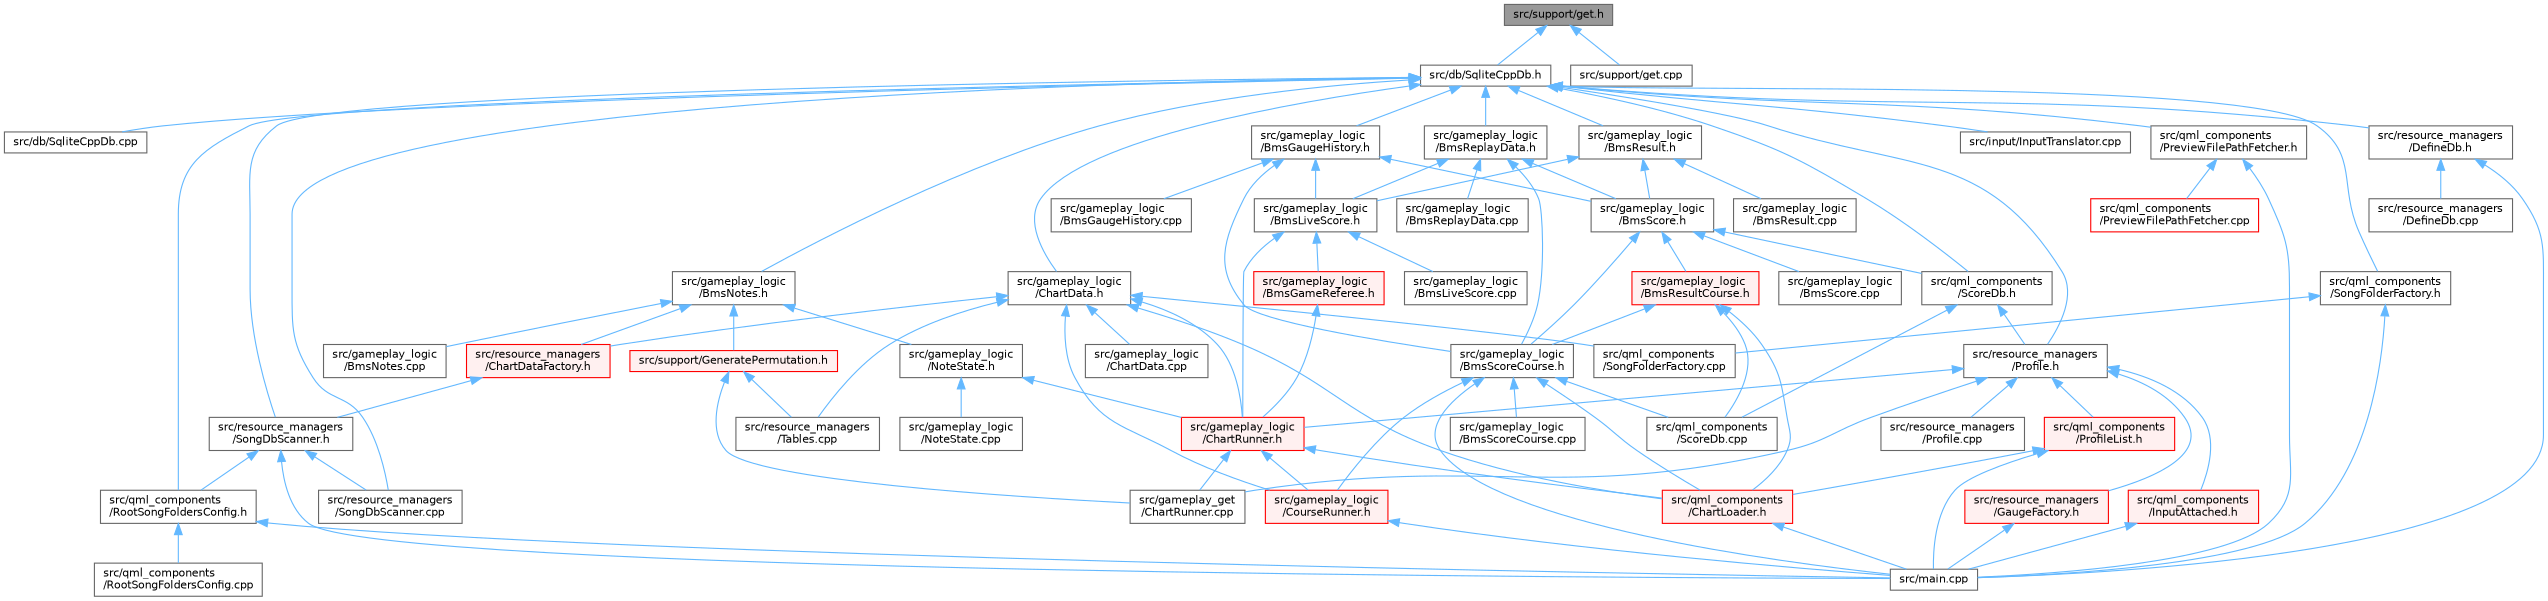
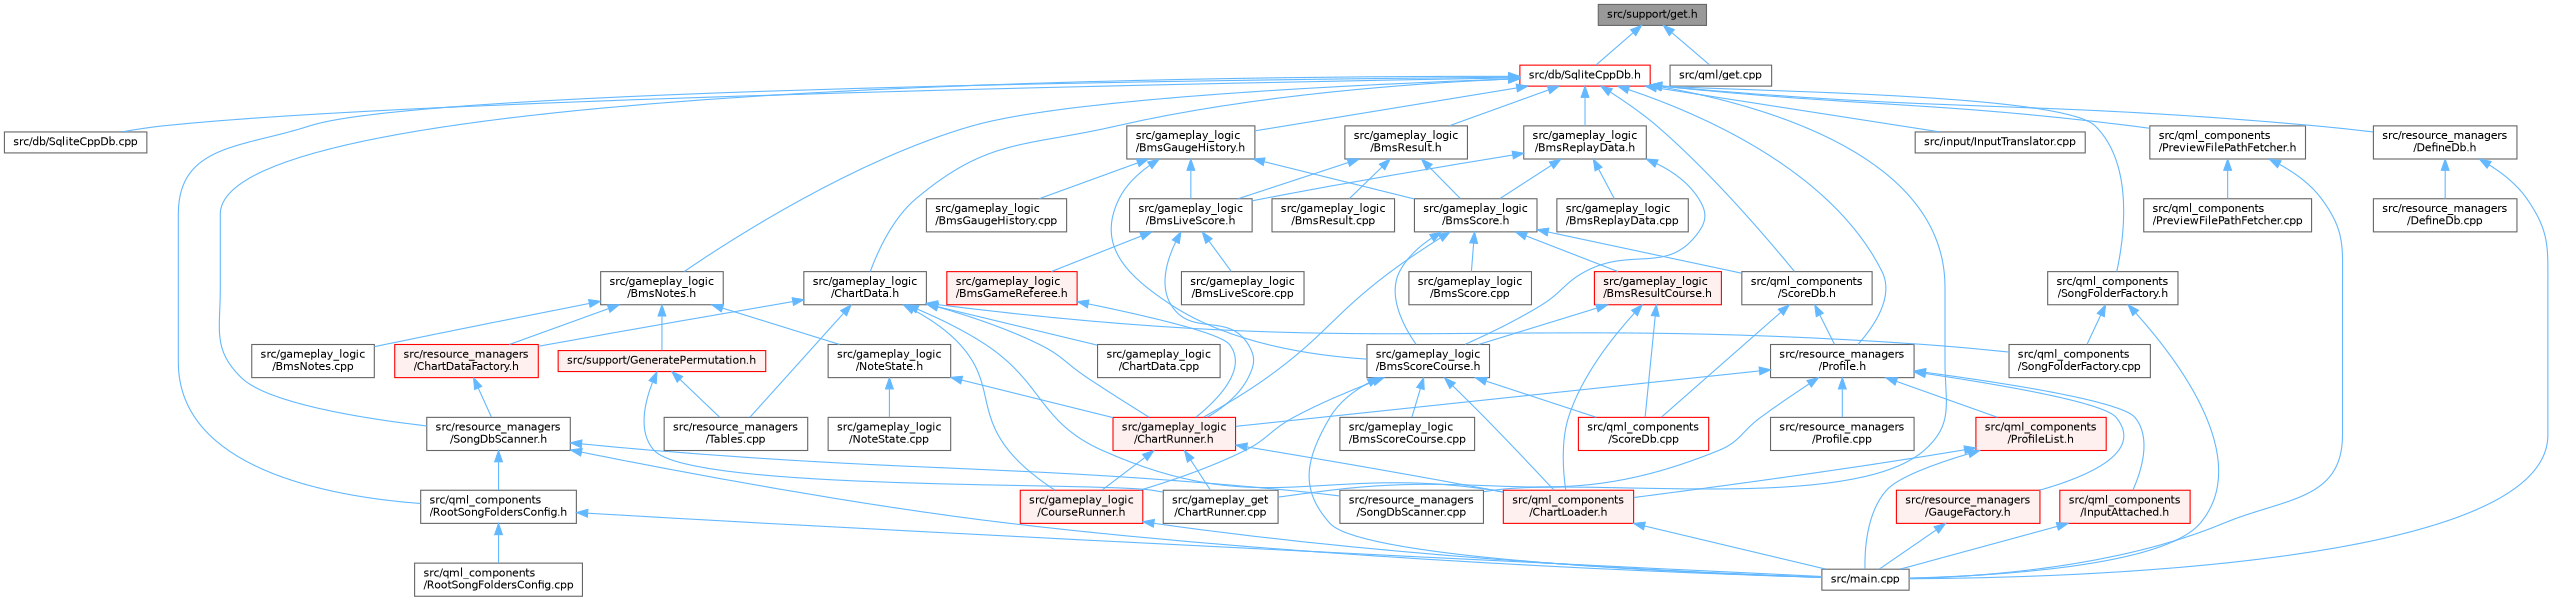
  digraph {
    node [color=grey40 fillcolor=white fontname=Helvetica fontsize=10 shape=box style=filled]
    edge [color=steelblue1 dir=back fontname=Helvetica fontsize=10 labelfontname=Helvetica labelfontsize=10 style=solid]
    n1 [color=gray40 fillcolor=grey60 fontcolor=black height=0.2 label="src/support/get.h" width=0.4]
-   n2 [height=0.2 label="src/db/SqliteCppDb.h" width=0.4]
-   n3 [height=0.2 label="src/support/get.cpp" width=0.4]
+   n2 [color=red height=0.2 label="src/db/SqliteCppDb.h" width=0.4]
+   n3 [height=0.2 label="src/qml/get.cpp" width=0.4]
    n4 [height=0.2 label="src/db/SqliteCppDb.cpp" width=0.4]
    n5 [height=0.2 label="src/gameplay_logic\l/BmsGaugeHistory.h" width=0.4]
    n6 [height=0.2 label="src/qml_components\l/ScoreDb.h" width=0.4]
    n7 [height=0.2 label="src/resource_managers\l/Profile.h" width=0.4]
    n8 [height=0.2 label="src/gameplay_logic\l/BmsNotes.h" width=0.4]
    n9 [height=0.2 label="src/resource_managers\l/SongDbScanner.h" width=0.4]
    n10 [height=0.2 label="src/qml_components\l/RootSongFoldersConfig.h" width=0.4]
    n11 [height=0.2 label="src/resource_managers\l/SongDbScanner.cpp" width=0.4]
    n12 [height=0.2 label="src/gameplay_logic\l/BmsReplayData.h" width=0.4]
    n13 [height=0.2 label="src/gameplay_logic\l/BmsResult.h" width=0.4]
    n14 [height=0.2 label="src/gameplay_logic\l/ChartData.h" width=0.4]
    n15 [height=0.2 label="src/input/InputTranslator.cpp" width=0.4]
    n16 [height=0.2 label="src/qml_components\l/PreviewFilePathFetcher.h" width=0.4]
    n17 [height=0.2 label="src/qml_components\l/SongFolderFactory.h" width=0.4]
    n18 [height=0.2 label="src/resource_managers\l/DefineDb.h" width=0.4]
    n19 [height=0.2 label="src/gameplay_logic\l/BmsGaugeHistory.cpp" width=0.4]
    n20 [height=0.2 label="src/gameplay_logic\l/BmsLiveScore.h" width=0.4]
    n21 [height=0.2 label="src/gameplay_logic\l/BmsScore.h" width=0.4]
    n22 [height=0.2 label="src/gameplay_logic\l/BmsScoreCourse.h" width=0.4]
-   n23 [height=0.2 label="src/qml_components\l/ScoreDb.cpp" width=0.4]
+   n23 [color=red height=0.2 label="src/qml_components\l/ScoreDb.cpp" width=0.4]
    n24 [color=red fillcolor="#FFF0F0" height=0.2 label="src/gameplay_logic\l/ChartRunner.h" width=0.4]
    n25 [height=0.2 label="src/gameplay_get\l/ChartRunner.cpp" width=0.4]
    n26 [color=red fillcolor="#FFF0F0" height=0.2 label="src/qml_components\l/InputAttached.h" width=0.4]
    n27 [color=red fillcolor="#FFF0F0" height=0.2 label="src/qml_components\l/ProfileList.h" width=0.4]
    n28 [color=red fillcolor="#FFF0F0" height=0.2 label="src/resource_managers\l/GaugeFactory.h" width=0.4]
    n29 [height=0.2 label="src/resource_managers\l/Profile.cpp" width=0.4]
    n30 [height=0.2 label="src/gameplay_logic\l/BmsNotes.cpp" width=0.4]
    n31 [height=0.2 label="src/gameplay_logic\l/NoteState.h" width=0.4]
    n32 [color=red fillcolor="#FFF0F0" height=0.2 label="src/resource_managers\l/ChartDataFactory.h" width=0.4]
    n33 [color=red fillcolor="#FFF0F0" height=0.2 label="src/support/GeneratePermutation.h" width=0.4]
    n34 [height=0.2 label="src/main.cpp" width=0.4]
    n35 [height=0.2 label="src/qml_components\l/RootSongFoldersConfig.cpp" width=0.4]
    n36 [height=0.2 label="src/gameplay_logic\l/BmsReplayData.cpp" width=0.4]
    n37 [height=0.2 label="src/gameplay_logic\l/BmsResult.cpp" width=0.4]
    n38 [color=red fillcolor="#FFF0F0" height=0.2 label="src/gameplay_logic\l/CourseRunner.h" width=0.4]
    n39 [color=red fillcolor="#FFF0F0" height=0.2 label="src/qml_components\l/ChartLoader.h" width=0.4]
    n40 [height=0.2 label="src/resource_managers\l/Tables.cpp" width=0.4]
    n41 [height=0.2 label="src/gameplay_logic\l/ChartData.cpp" width=0.4]
    n42 [height=0.2 label="src/qml_components\l/SongFolderFactory.cpp" width=0.4]
-   n43 [color=red height=0.2 label="src/qml_components\l/PreviewFilePathFetcher.cpp" width=0.4]
+   n43 [height=0.2 label="src/qml_components\l/PreviewFilePathFetcher.cpp" width=0.4]
    n44 [height=0.2 label="src/resource_managers\l/DefineDb.cpp" width=0.4]
    n45 [color=red fillcolor="#FFF0F0" height=0.2 label="src/gameplay_logic\l/BmsGameReferee.h" width=0.4]
    n46 [height=0.2 label="src/gameplay_logic\l/BmsLiveScore.cpp" width=0.4]
    n47 [color=red fillcolor="#FFF0F0" height=0.2 label="src/gameplay_logic\l/BmsResultCourse.h" width=0.4]
    n48 [height=0.2 label="src/gameplay_logic\l/BmsScore.cpp" width=0.4]
    n49 [height=0.2 label="src/gameplay_logic\l/BmsScoreCourse.cpp" width=0.4]
    n50 [height=0.2 label="src/gameplay_logic\l/NoteState.cpp" width=0.4]
    n1 -> n2
    n1 -> n3
    n2 -> n4
    n2 -> n5
    n2 -> n6
    n2 -> n7
    n2 -> n8
    n2 -> n9
    n2 -> n10
    n2 -> n11
    n2 -> n12
    n2 -> n13
    n2 -> n14
    n2 -> n15
    n2 -> n16
    n2 -> n17
    n2 -> n18
    n5 -> n19
    n5 -> n20
    n5 -> n21
    n5 -> n22
    n6 -> n7
    n6 -> n23
    n7 -> n24
    n7 -> n25
    n7 -> n26
    n7 -> n27
    n7 -> n28
    n7 -> n29
    n8 -> n30
    n8 -> n31
    n8 -> n32
    n8 -> n33
    n9 -> n10
    n9 -> n11
    n9 -> n34
    n10 -> n34
    n10 -> n35
    n12 -> n20
    n12 -> n21
    n12 -> n22
    n12 -> n36
    n13 -> n20
    n13 -> n21
    n13 -> n37
    n14 -> n24
    n14 -> n32
    n14 -> n38
    n14 -> n39
    n14 -> n40
    n14 -> n41
    n14 -> n42
    n16 -> n34
    n16 -> n43
    n17 -> n34
    n17 -> n42
    n18 -> n34
    n18 -> n44
    n20 -> n24
    n20 -> n45
    n20 -> n46
    n21 -> n6
    n21 -> n22
+   n21 -> n24
    n21 -> n47
    n21 -> n48
    n22 -> n23
    n22 -> n34
    n22 -> n38
    n22 -> n39
    n22 -> n49
    n24 -> n25
    n24 -> n38
    n24 -> n39
    n26 -> n34
    n27 -> n34
    n27 -> n39
    n28 -> n34
    n31 -> n24
    n31 -> n50
    n32 -> n9
    n33 -> n25
    n33 -> n40
    n38 -> n34
    n39 -> n34
    n45 -> n24
    n47 -> n22
    n47 -> n23
    n47 -> n39
  }
